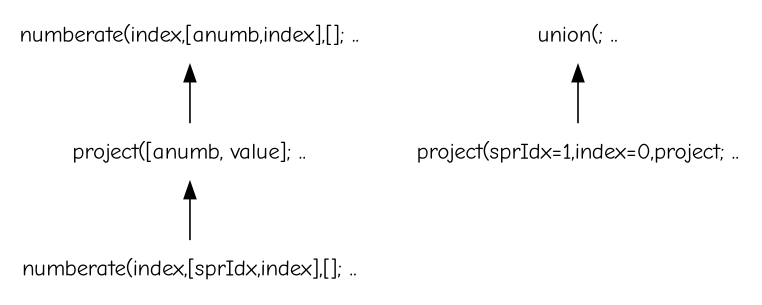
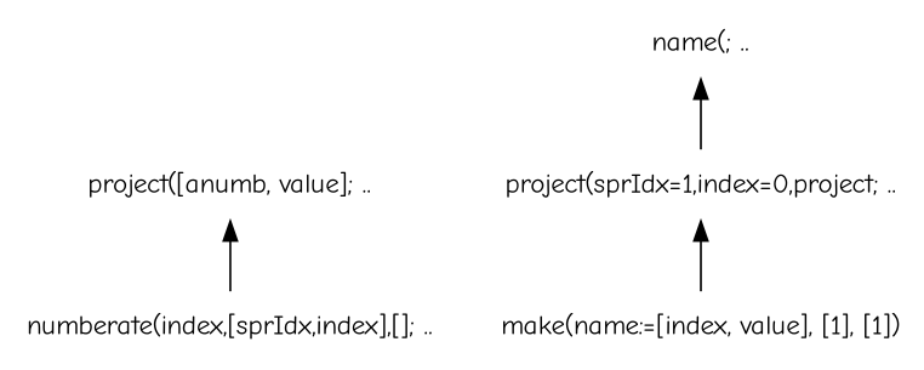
  digraph {
    fontname="Comic Neue"
    node [fontname="Comic Neue" shape=plaintext]
    edge [arrowhead=none arrowtail=normal color=black dir=both fontcolor=black fontname="Comic Neue" weight=1]
-   n1 [label="numberate(index,[anumb,index],[]; .."]
    n2 [label="project([anumb, value]; .."]
    n3 [label="numberate(index,[sprIdx,index],[]; .."]
-   n4 [label="union(; .."]
+   n4 [label="name(; .."]
    n5 [label="project(sprIdx=1,index=0,project; .."]
-   n1 -> n2
+   n6 [label="make(name:=[index, value], [1], [1])"]
    n2 -> n3
    n4 -> n5
+   n5 -> n6
  }
